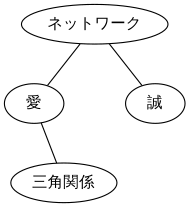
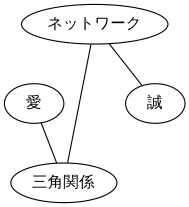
  graph {
    n1 [label="愛"]
    n2 [label="三角関係"]
    n3 [label="誠"]
    n4 [label="ネットワーク"]
    n1 -- n2
-   n4 -- n1
+   n4 -- n2
    n4 -- n3
  }
